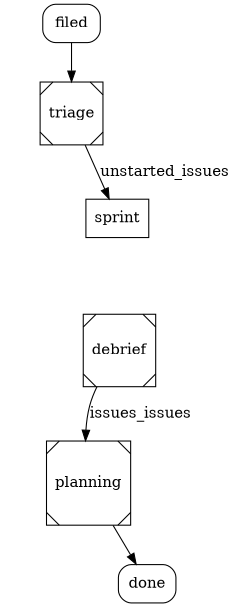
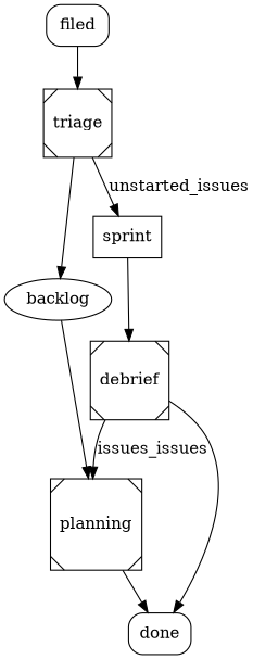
  digraph {
    node [shape=Msquare]
    filed [shape=box style=rounded]
    triage
+   backlog [shape=""]
    sprint [shape=rectangle]
    planning
    debrief
    done [shape=box style=rounded]
    filed -> triage
+   triage -> backlog
    triage -> sprint [label=unstarted_issues]
+   backlog -> planning
+   sprint -> debrief
    planning -> done
    debrief -> planning [label=issues_issues]
+   debrief -> done
  }
